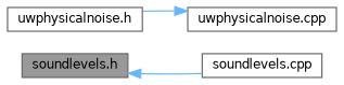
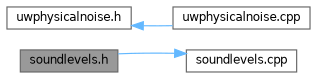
  digraph {
    rankdir=LR
    node [color=grey40 fillcolor=white fontname=Helvetica fontsize=10 shape=box style=filled]
    edge [color=steelblue1 dir=back fontname=Helvetica fontsize=10 labelfontname=Helvetica labelfontsize=10 style=solid]
    n1 [color=gray40 fillcolor=grey60 fontcolor=black height=0.2 label="soundlevels.h" width=0.4]
    n2 [height=0.2 label="soundlevels.cpp" width=0.4]
    n3 [height=0.2 label="uwphysicalnoise.h" width=0.4]
    n4 [height=0.2 label="uwphysicalnoise.cpp" width=0.4]
-   n1 -> n2
-   n4 -> n3
+   n2 -> n1
+   n3 -> n4
  }
